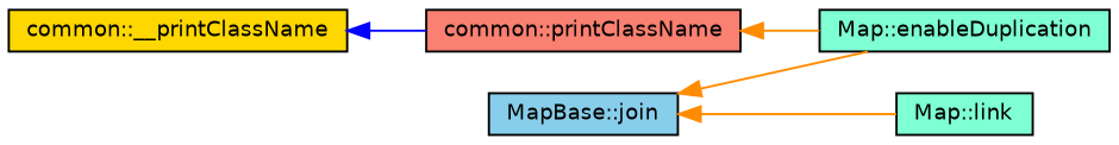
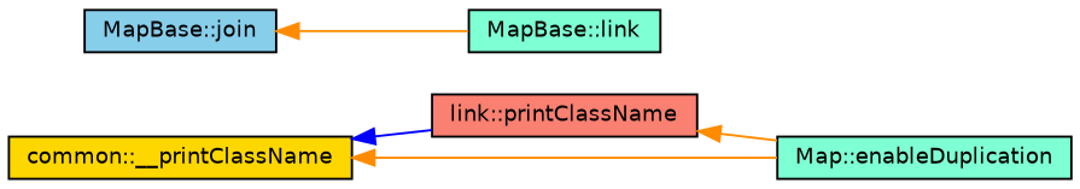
  digraph {
    rankdir=LR
    node [color=black fillcolor=aquamarine fontname=Helvetica fontsize=10 shape=record style=filled]
    edge [color=darkorange dir=back fontname=Helvetica fontsize=10 labelfontname=Helvetica labelfontsize=10 style=solid]
    n1 [fillcolor=gold fontcolor=black height=0.2 label="common::__printClassName" width=0.4]
-   n2 [fillcolor=salmon height=0.2 label="common::printClassName" width=0.4]
+   n2 [fillcolor=salmon height=0.2 label="link::printClassName" width=0.4]
    n3 [height=0.2 label="Map::enableDuplication" width=0.4]
    n4 [fillcolor=skyblue height=0.2 label="MapBase::join" width=0.4]
-   n5 [height=0.2 label="Map::link" width=0.4]
+   n5 [height=0.2 label="MapBase::link" width=0.4]
    n1 -> n2 [color=blue]
    n2 -> n3
-   n4 -> n3
+   n1 -> n3
    n4 -> n5
  }
